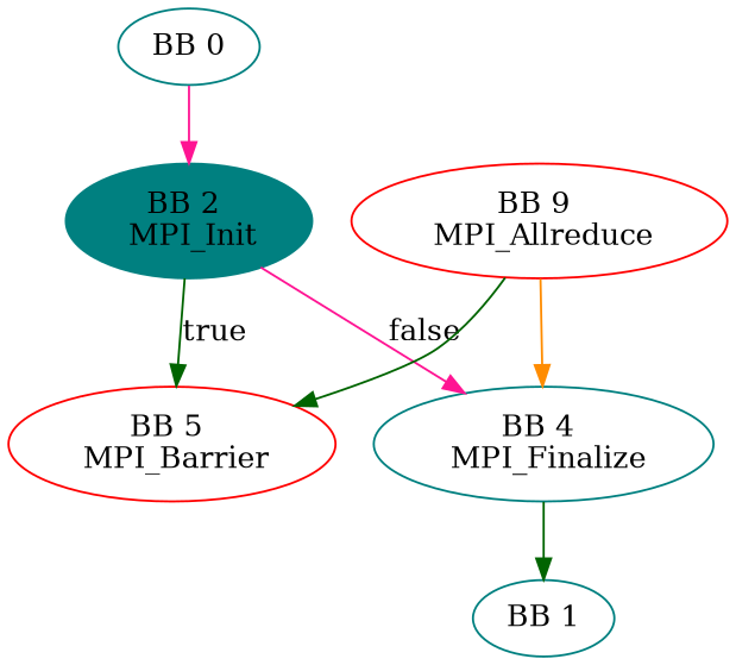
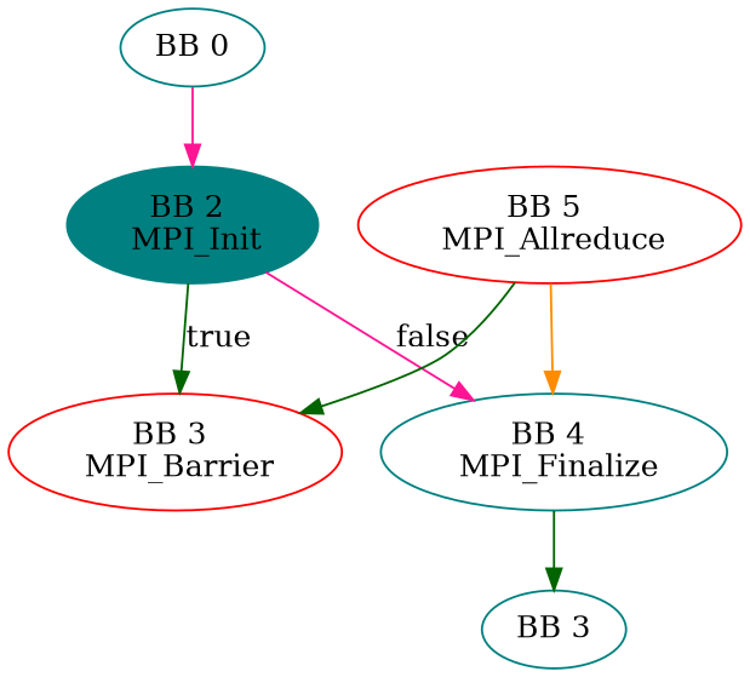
  digraph {
    node [color=teal shape=ellipse]
    edge [color=darkgreen]
    n1 [label="BB 0"]
    n2 [label="BB 2 \n MPI_Init" style=filled]
-   n3 [color=red label="BB 5 \n MPI_Barrier"]
+   n3 [color=red label="BB 3 \n MPI_Barrier"]
    n4 [label="BB 4 \n MPI_Finalize"]
-   n5 [label="BB 1"]
-   n6 [color=red label="BB 9 \n MPI_Allreduce"]
+   n5 [label="BB 3"]
+   n6 [color=red label="BB 5 \n MPI_Allreduce"]
    n1 -> n2 [color=deeppink]
    n2 -> n3 [label=true]
    n2 -> n4 [color=deeppink label=false]
    n4 -> n5
    n6 -> n3
    n6 -> n4 [color=darkorange]
  }
